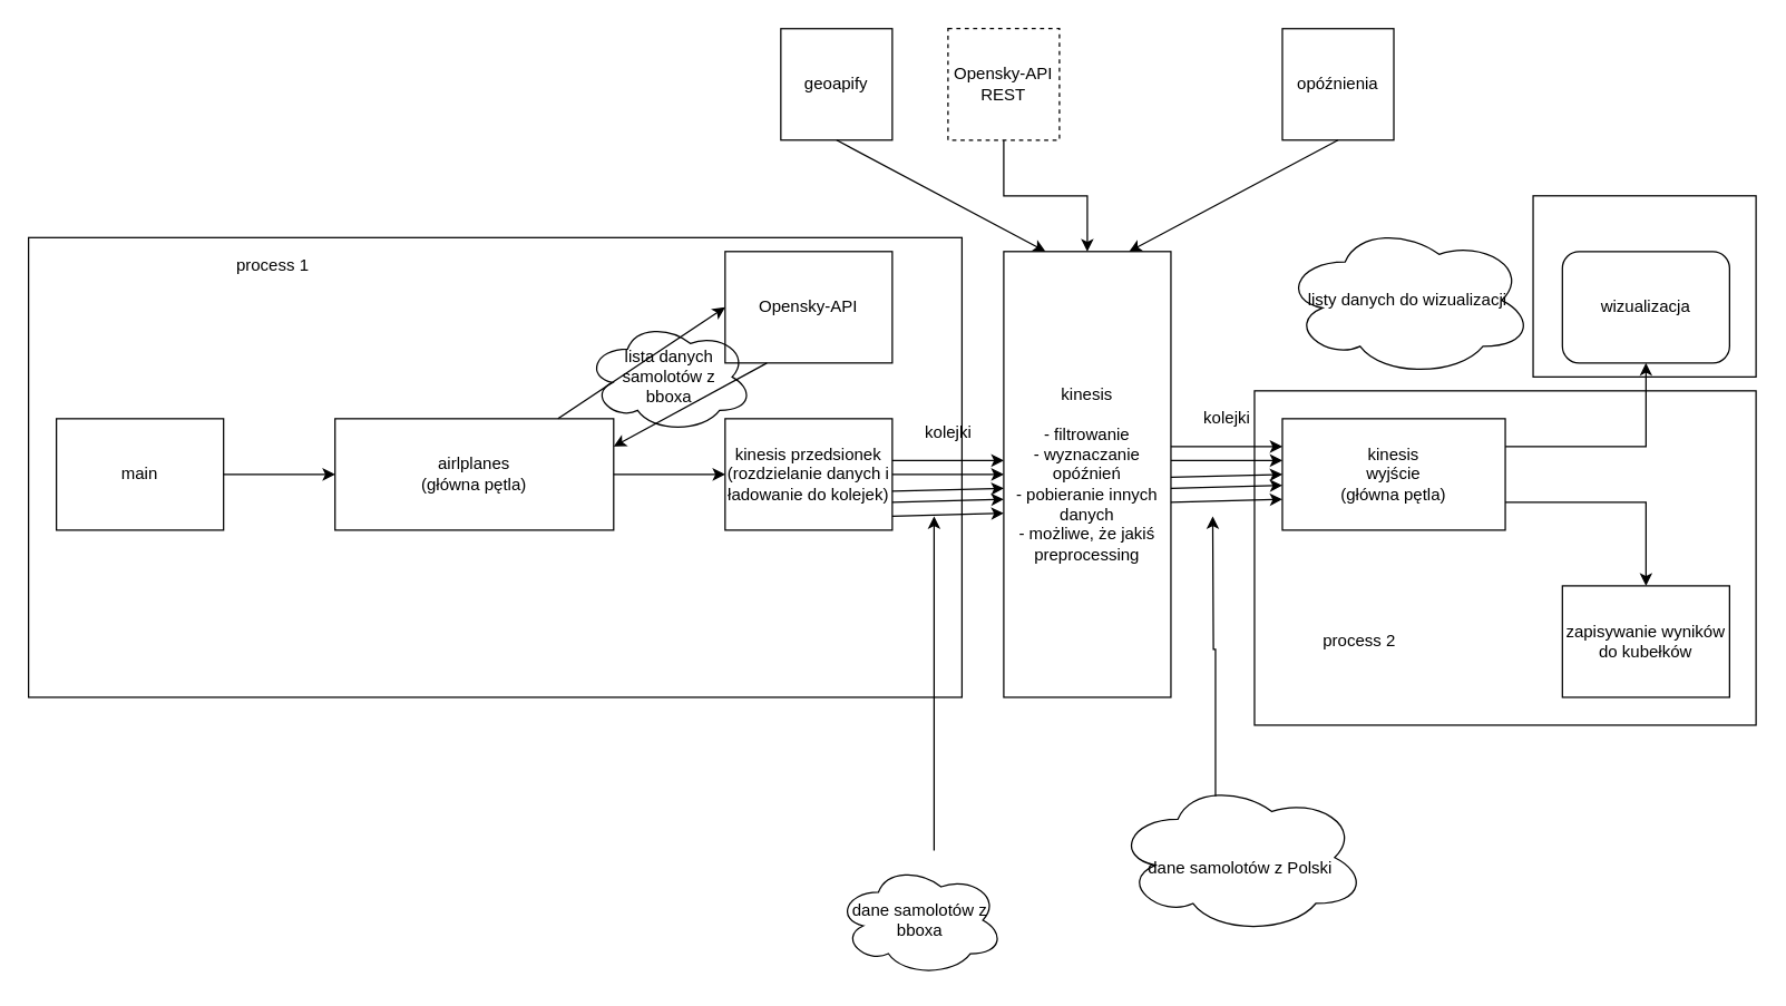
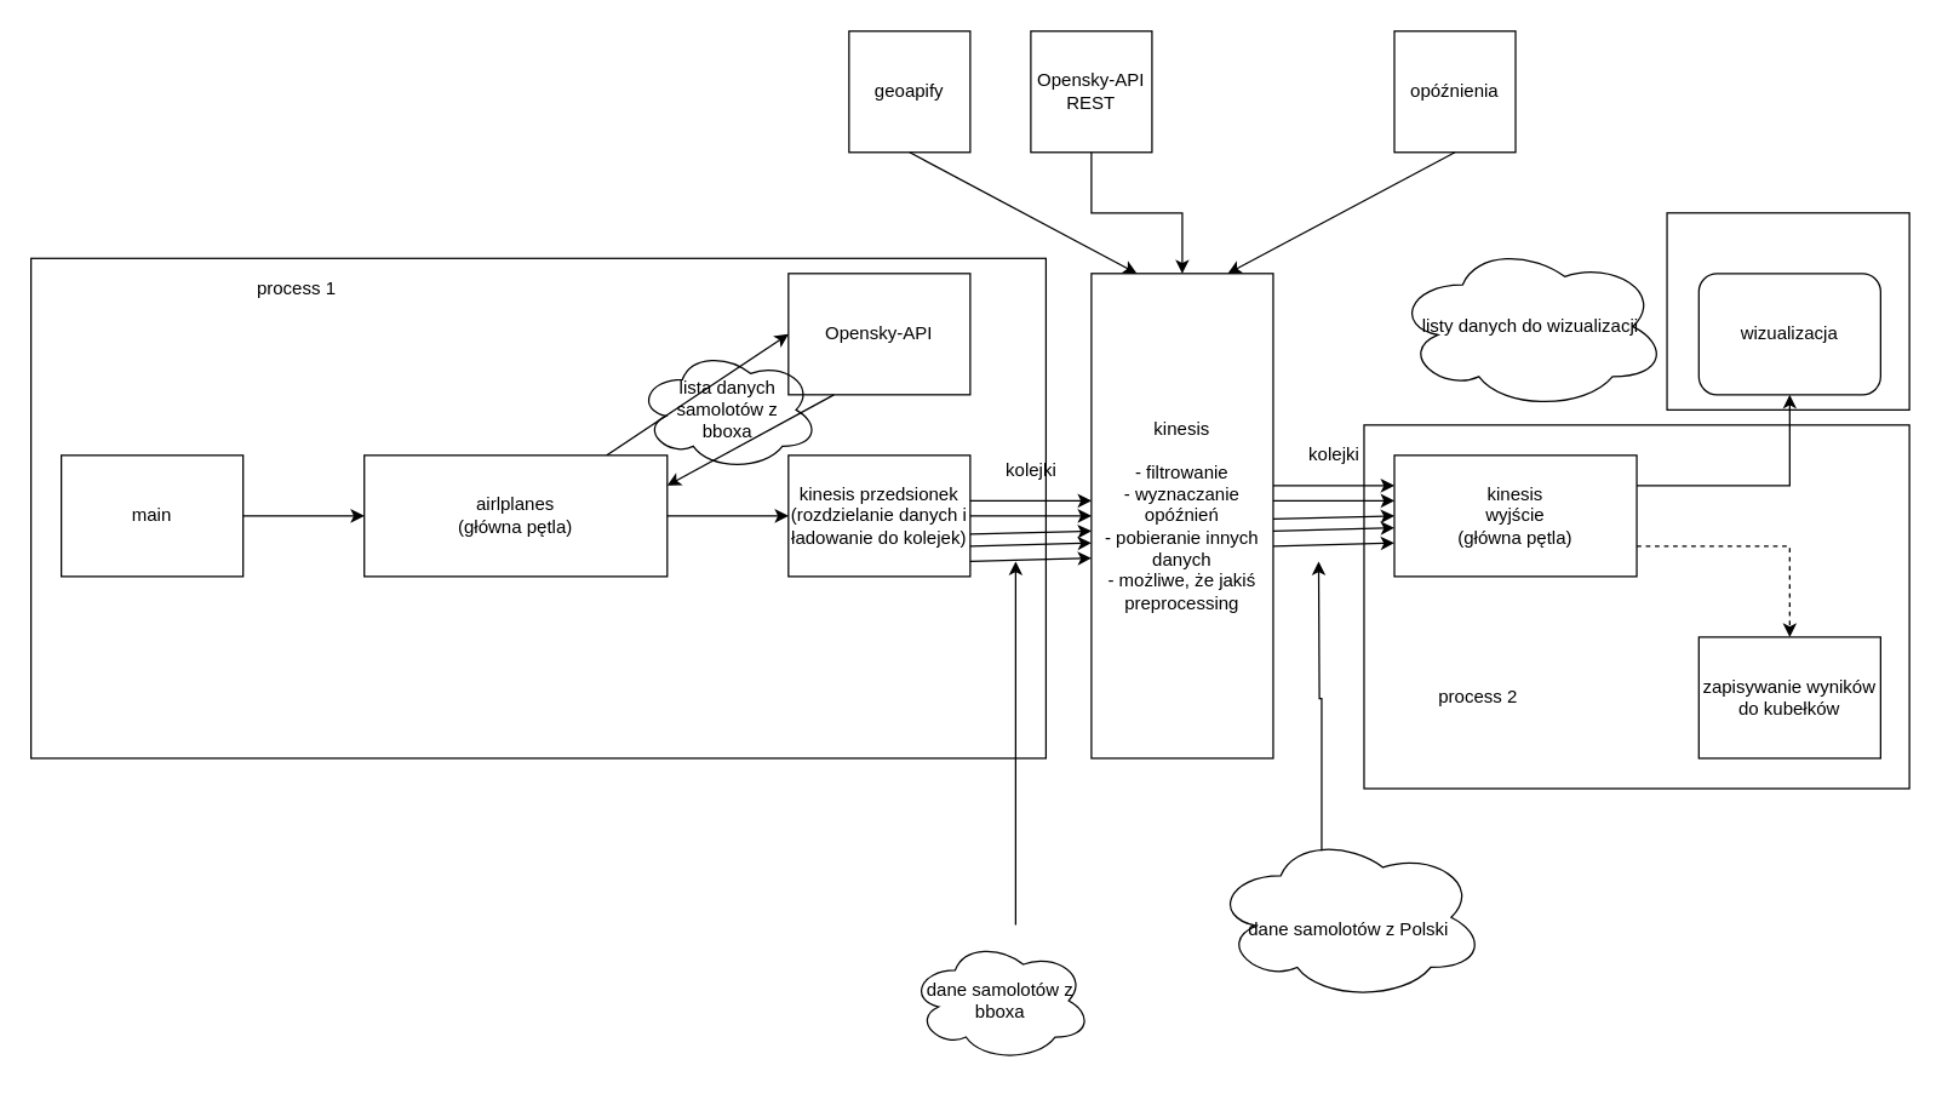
  <mxCell id="0" />
  <mxCell id="1" parent="0" />
  <mxCell id="2" value="" style="rounded=0;whiteSpace=wrap;html=1;fillColor=none;" vertex="1" parent="1"><mxGeometry x="900" y="280" width="360" height="240" as="geometry" /></mxCell>
  <mxCell id="3" value="" style="rounded=0;whiteSpace=wrap;html=1;fillColor=none;" vertex="1" parent="1"><mxGeometry x="20" y="170" width="670" height="330" as="geometry" /></mxCell>
  <mxCell id="4" value="Opensky-API" style="rounded=0;whiteSpace=wrap;html=1;" vertex="1" parent="1"><mxGeometry x="520" y="180" width="120" height="80" as="geometry" /></mxCell>
  <mxCell id="5" value="airlplanes&lt;br&gt;(główna pętla)" style="rounded=0;whiteSpace=wrap;html=1;" vertex="1" parent="1"><mxGeometry x="240" y="300" width="200" height="80" as="geometry" /></mxCell>
  <mxCell id="6" value="main" style="rounded=0;whiteSpace=wrap;html=1;" vertex="1" parent="1"><mxGeometry x="40" y="300" width="120" height="80" as="geometry" /></mxCell>
  <mxCell id="7" value="" style="endArrow=classic;html=1;entryX=0;entryY=0.5;entryDx=0;entryDy=0;" edge="1" parent="1" target="5"><mxGeometry width="50" height="50" relative="1" as="geometry"><mxPoint x="160" y="340" as="sourcePoint" /><mxPoint x="210" y="290" as="targetPoint" /></mxGeometry></mxCell>
  <mxCell id="8" value="kinesis przedsionek&lt;br&gt;(rozdzielanie danych i ładowanie do kolejek)" style="rounded=0;whiteSpace=wrap;html=1;" vertex="1" parent="1"><mxGeometry x="520" y="300" width="120" height="80" as="geometry" /></mxCell>
  <mxCell id="9" value="geoapify" style="rounded=0;whiteSpace=wrap;html=1;" vertex="1" parent="1"><mxGeometry x="560" y="20" width="80" height="80" as="geometry" /></mxCell>
  <mxCell id="10" value="kinesis&lt;br&gt;&lt;br&gt;- filtrowanie&lt;br&gt;- wyznaczanie opóźnień&lt;br&gt;- pobieranie innych danych&lt;br&gt;- możliwe, że jakiś preprocessing" style="rounded=0;whiteSpace=wrap;html=1;" vertex="1" parent="1"><mxGeometry x="720" y="180" width="120" height="320" as="geometry" /></mxCell>
  <mxCell id="11" style="edgeStyle=orthogonalEdgeStyle;rounded=0;orthogonalLoop=1;jettySize=auto;html=1;exitX=1;exitY=0.25;exitDx=0;exitDy=0;" edge="1" parent="1" source="13" target="14"><mxGeometry relative="1" as="geometry" /></mxCell>
- <mxCell id="12" style="edgeStyle=orthogonalEdgeStyle;rounded=0;orthogonalLoop=1;jettySize=auto;html=1;" edge="1" parent="1" source="13" target="15"><mxGeometry relative="1" as="geometry"><Array as="points"><mxPoint x="1181" y="360" /></Array></mxGeometry></mxCell>
+ <mxCell id="12" style="edgeStyle=orthogonalEdgeStyle;rounded=0;orthogonalLoop=1;jettySize=auto;html=1;dashed=1;" edge="1" parent="1" source="13" target="15"><mxGeometry relative="1" as="geometry"><Array as="points"><mxPoint x="1181" y="360" /></Array></mxGeometry></mxCell>
  <mxCell id="13" value="kinesis&lt;br&gt;wyjście&lt;br&gt;(główna pętla)&lt;br&gt;" style="rounded=0;whiteSpace=wrap;html=1;" vertex="1" parent="1"><mxGeometry x="920" y="300" width="160" height="80" as="geometry" /></mxCell>
  <mxCell id="14" value="wizualizacja" style="whiteSpace=wrap;html=1;rounded=1;" vertex="1" parent="1"><mxGeometry x="1121" y="180" width="120" height="80" as="geometry" /></mxCell>
  <mxCell id="15" value="zapisywanie wyników&lt;br&gt;do kubełków" style="rounded=0;whiteSpace=wrap;html=1;" vertex="1" parent="1"><mxGeometry x="1121" y="420" width="120" height="80" as="geometry" /></mxCell>
  <mxCell id="16" value="" style="endArrow=classic;html=1;entryX=0;entryY=0.5;entryDx=0;entryDy=0;" edge="1" parent="1" source="5" target="4"><mxGeometry width="50" height="50" relative="1" as="geometry"><mxPoint x="370" y="250" as="sourcePoint" /><mxPoint x="420" y="200" as="targetPoint" /></mxGeometry></mxCell>
  <mxCell id="17" value="" style="endArrow=classic;html=1;entryX=1;entryY=0.25;entryDx=0;entryDy=0;exitX=0.25;exitY=1;exitDx=0;exitDy=0;" edge="1" parent="1" source="4" target="5"><mxGeometry width="50" height="50" relative="1" as="geometry"><mxPoint x="470" y="320" as="sourcePoint" /><mxPoint x="520" y="270" as="targetPoint" /></mxGeometry></mxCell>
  <mxCell id="18" value="" style="endArrow=classic;html=1;exitX=1;exitY=0.5;exitDx=0;exitDy=0;entryX=0;entryY=0.5;entryDx=0;entryDy=0;" edge="1" parent="1" source="5" target="8"><mxGeometry width="50" height="50" relative="1" as="geometry"><mxPoint x="460" y="390" as="sourcePoint" /><mxPoint x="510" y="340" as="targetPoint" /></mxGeometry></mxCell>
  <mxCell id="19" value="" style="endArrow=classic;html=1;entryX=0;entryY=0.5;entryDx=0;entryDy=0;exitX=1;exitY=0.5;exitDx=0;exitDy=0;" edge="1" parent="1" source="8" target="10"><mxGeometry width="50" height="50" relative="1" as="geometry"><mxPoint x="660" y="440" as="sourcePoint" /><mxPoint x="710" y="390" as="targetPoint" /></mxGeometry></mxCell>
  <mxCell id="20" value="" style="endArrow=classic;html=1;exitX=0.5;exitY=1;exitDx=0;exitDy=0;entryX=0.25;entryY=0;entryDx=0;entryDy=0;" edge="1" parent="1" source="9" target="10"><mxGeometry width="50" height="50" relative="1" as="geometry"><mxPoint x="760" y="150" as="sourcePoint" /><mxPoint x="810" y="100" as="targetPoint" /></mxGeometry></mxCell>
  <mxCell id="21" value="opóźnienia" style="rounded=0;whiteSpace=wrap;html=1;" vertex="1" parent="1"><mxGeometry x="920" y="20" width="80" height="80" as="geometry" /></mxCell>
  <mxCell id="22" value="" style="endArrow=classic;html=1;exitX=0.5;exitY=1;exitDx=0;exitDy=0;entryX=0.75;entryY=0;entryDx=0;entryDy=0;" edge="1" parent="1" source="21" target="10"><mxGeometry width="50" height="50" relative="1" as="geometry"><mxPoint x="890" y="230" as="sourcePoint" /><mxPoint x="840" y="160" as="targetPoint" /></mxGeometry></mxCell>
  <mxCell id="23" value="" style="edgeStyle=orthogonalEdgeStyle;rounded=0;orthogonalLoop=1;jettySize=auto;html=1;" edge="1" parent="1" source="24" target="10"><mxGeometry relative="1" as="geometry" /></mxCell>
- <mxCell id="24" value="Opensky-API&lt;br&gt;REST" style="rounded=0;whiteSpace=wrap;html=1;dashed=1;" vertex="1" parent="1"><mxGeometry x="680" y="20" width="80" height="80" as="geometry" /></mxCell>
+ <mxCell id="24" value="Opensky-API&lt;br&gt;REST" style="rounded=0;whiteSpace=wrap;html=1;" vertex="1" parent="1"><mxGeometry x="680" y="20" width="80" height="80" as="geometry" /></mxCell>
  <mxCell id="25" value="" style="endArrow=classic;html=1;entryX=0;entryY=0.556;entryDx=0;entryDy=0;entryPerimeter=0;exitX=1;exitY=0.75;exitDx=0;exitDy=0;" edge="1" parent="1" source="8" target="10"><mxGeometry width="50" height="50" relative="1" as="geometry"><mxPoint x="640" y="440" as="sourcePoint" /><mxPoint x="690" y="390" as="targetPoint" /></mxGeometry></mxCell>
  <mxCell id="26" value="" style="endArrow=classic;html=1;entryX=0;entryY=0.556;entryDx=0;entryDy=0;entryPerimeter=0;exitX=1;exitY=0.75;exitDx=0;exitDy=0;" edge="1" parent="1"><mxGeometry width="50" height="50" relative="1" as="geometry"><mxPoint x="640" y="370" as="sourcePoint" /><mxPoint x="720" y="367.92" as="targetPoint" /></mxGeometry></mxCell>
  <mxCell id="27" value="" style="endArrow=classic;html=1;entryX=0;entryY=0.556;entryDx=0;entryDy=0;entryPerimeter=0;exitX=1;exitY=0.75;exitDx=0;exitDy=0;" edge="1" parent="1"><mxGeometry width="50" height="50" relative="1" as="geometry"><mxPoint x="640" y="352.08" as="sourcePoint" /><mxPoint x="720" y="350" as="targetPoint" /></mxGeometry></mxCell>
  <mxCell id="28" value="" style="endArrow=classic;html=1;entryX=0;entryY=0.5;entryDx=0;entryDy=0;exitX=1;exitY=0.5;exitDx=0;exitDy=0;" edge="1" parent="1"><mxGeometry width="50" height="50" relative="1" as="geometry"><mxPoint x="640" y="330" as="sourcePoint" /><mxPoint x="720" y="330" as="targetPoint" /></mxGeometry></mxCell>
  <mxCell id="29" value="kolejki" style="text;html=1;align=center;verticalAlign=middle;resizable=0;points=[];autosize=1;" vertex="1" parent="1"><mxGeometry x="655" y="300" width="50" height="20" as="geometry" /></mxCell>
  <mxCell id="30" value="" style="endArrow=classic;html=1;entryX=0;entryY=0.5;entryDx=0;entryDy=0;exitX=1;exitY=0.5;exitDx=0;exitDy=0;" edge="1" parent="1"><mxGeometry width="50" height="50" relative="1" as="geometry"><mxPoint x="840" y="330" as="sourcePoint" /><mxPoint x="920" y="330" as="targetPoint" /></mxGeometry></mxCell>
  <mxCell id="31" value="" style="endArrow=classic;html=1;entryX=0;entryY=0.556;entryDx=0;entryDy=0;entryPerimeter=0;exitX=1;exitY=0.75;exitDx=0;exitDy=0;" edge="1" parent="1"><mxGeometry width="50" height="50" relative="1" as="geometry"><mxPoint x="840" y="350" as="sourcePoint" /><mxPoint x="920" y="347.92" as="targetPoint" /></mxGeometry></mxCell>
  <mxCell id="32" value="" style="endArrow=classic;html=1;entryX=0;entryY=0.556;entryDx=0;entryDy=0;entryPerimeter=0;exitX=1;exitY=0.75;exitDx=0;exitDy=0;" edge="1" parent="1"><mxGeometry width="50" height="50" relative="1" as="geometry"><mxPoint x="840" y="360" as="sourcePoint" /><mxPoint x="920" y="357.92" as="targetPoint" /></mxGeometry></mxCell>
  <mxCell id="33" value="" style="endArrow=classic;html=1;entryX=0;entryY=0.556;entryDx=0;entryDy=0;entryPerimeter=0;exitX=1;exitY=0.75;exitDx=0;exitDy=0;" edge="1" parent="1"><mxGeometry width="50" height="50" relative="1" as="geometry"><mxPoint x="840" y="342.08" as="sourcePoint" /><mxPoint x="920" y="340" as="targetPoint" /></mxGeometry></mxCell>
  <mxCell id="34" value="" style="endArrow=classic;html=1;entryX=0;entryY=0.5;entryDx=0;entryDy=0;exitX=1;exitY=0.5;exitDx=0;exitDy=0;" edge="1" parent="1"><mxGeometry width="50" height="50" relative="1" as="geometry"><mxPoint x="840" y="320" as="sourcePoint" /><mxPoint x="920" y="320" as="targetPoint" /></mxGeometry></mxCell>
  <mxCell id="35" value="kolejki" style="text;html=1;align=center;verticalAlign=middle;resizable=0;points=[];autosize=1;" vertex="1" parent="1"><mxGeometry x="855" y="290" width="50" height="20" as="geometry" /></mxCell>
  <mxCell id="36" value="" style="rounded=0;whiteSpace=wrap;html=1;fillColor=none;" vertex="1" parent="1"><mxGeometry x="1100" y="140" width="160" height="130" as="geometry" /></mxCell>
  <mxCell id="37" value="process 1" style="text;html=1;align=center;verticalAlign=middle;resizable=0;points=[];autosize=1;" vertex="1" parent="1"><mxGeometry x="160" y="180" width="70" height="20" as="geometry" /></mxCell>
  <mxCell id="38" value="process 2" style="text;html=1;align=center;verticalAlign=middle;resizable=0;points=[];autosize=1;" vertex="1" parent="1"><mxGeometry x="940" y="450" width="70" height="20" as="geometry" /></mxCell>
  <mxCell id="39" value="" style="endArrow=classic;html=1;" edge="1" parent="1"><mxGeometry width="50" height="50" relative="1" as="geometry"><mxPoint x="670" y="610" as="sourcePoint" /><mxPoint x="670" y="370" as="targetPoint" /></mxGeometry></mxCell>
  <mxCell id="40" value="dane samolotów z bboxa" style="ellipse;shape=cloud;whiteSpace=wrap;html=1;fillColor=none;" vertex="1" parent="1"><mxGeometry x="600" y="620" width="120" height="80" as="geometry" /></mxCell>
  <mxCell id="41" style="edgeStyle=orthogonalEdgeStyle;rounded=0;orthogonalLoop=1;jettySize=auto;html=1;exitX=0.4;exitY=0.1;exitDx=0;exitDy=0;exitPerimeter=0;" edge="1" parent="1" source="42"><mxGeometry relative="1" as="geometry"><mxPoint x="870" y="370" as="targetPoint" /></mxGeometry></mxCell>
- <mxCell id="42" value="&lt;br&gt;dane samolotów z Polski" style="ellipse;shape=cloud;whiteSpace=wrap;html=1;fillColor=none;" vertex="1" parent="1"><mxGeometry x="800" y="560" width="180" height="110" as="geometry" /></mxCell>
+ <mxCell id="42" value="&lt;br&gt;dane samolotów z Polski" style="ellipse;shape=cloud;whiteSpace=wrap;html=1;fillColor=none;" vertex="1" parent="1"><mxGeometry x="800" y="550" width="180" height="110" as="geometry" /></mxCell>
  <mxCell id="43" value="lista danych samolotów z &lt;br&gt;bboxa" style="ellipse;shape=cloud;whiteSpace=wrap;html=1;fillColor=none;" vertex="1" parent="1"><mxGeometry x="420" y="230" width="120" height="80" as="geometry" /></mxCell>
  <mxCell id="44" value="listy danych do wizualizacji" style="ellipse;shape=cloud;whiteSpace=wrap;html=1;fillColor=none;" vertex="1" parent="1"><mxGeometry x="920" y="160" width="180" height="110" as="geometry" /></mxCell>
